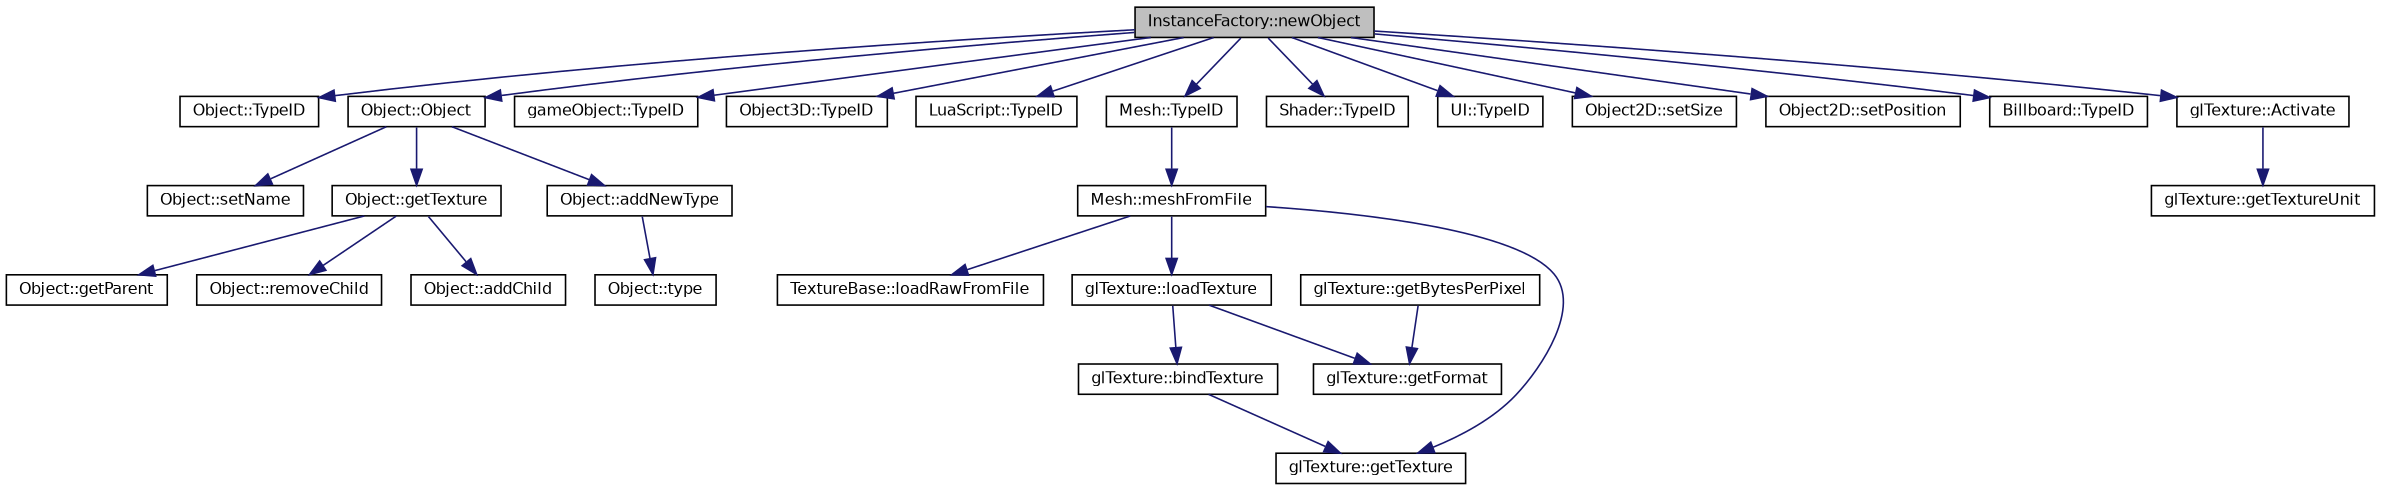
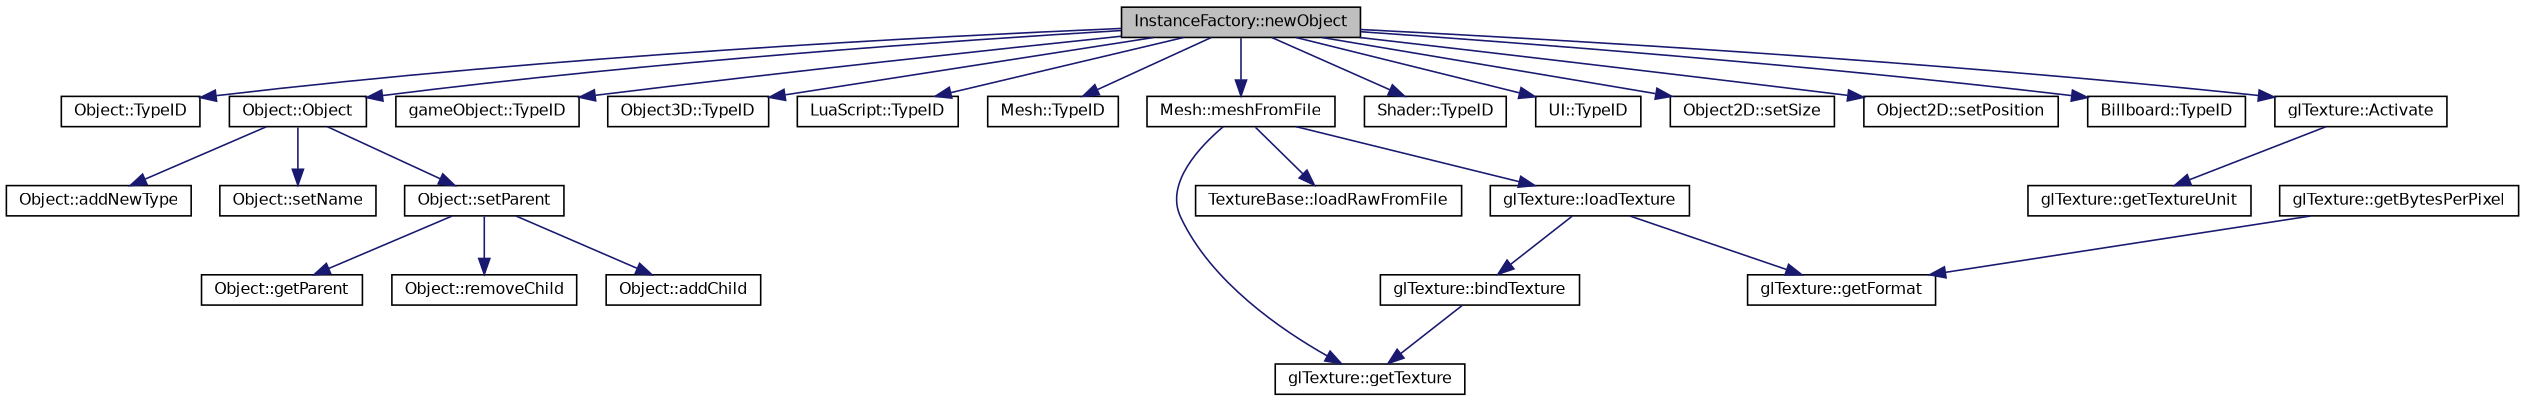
  digraph {
    rankdir=TB
    node [color=black fillcolor=white fontname=Helvetica fontsize=10 shape=record style=filled]
    edge [color=midnightblue fontname=Helvetica fontsize=10 labelfontname=Helvetica labelfontsize=10 style=solid]
    n1 [fillcolor=grey75 fontcolor=black height=0.2 label="InstanceFactory::newObject" width=0.4]
    n2 [height=0.2 label="Object::TypeID" width=0.4]
    n3 [height=0.2 label="Object::Object" width=0.4]
    n4 [height=0.2 label="gameObject::TypeID" width=0.4]
    n5 [height=0.2 label="Object3D::TypeID" width=0.4]
    n6 [height=0.2 label="LuaScript::TypeID" width=0.4]
    n7 [height=0.2 label="Mesh::TypeID" width=0.4]
    n8 [height=0.2 label="Mesh::meshFromFile" width=0.4]
    n9 [height=0.2 label="Shader::TypeID" width=0.4]
    n10 [height=0.2 label="UI::TypeID" width=0.4]
    n11 [height=0.2 label="Object2D::setSize" width=0.4]
    n12 [height=0.2 label="Object2D::setPosition" width=0.4]
    n13 [height=0.2 label="Billboard::TypeID" width=0.4]
    n14 [height=0.2 label="glTexture::Activate" width=0.4]
    n15 [height=0.2 label="Object::setName" width=0.4]
-   n16 [height=0.2 label="Object::getTexture" width=0.4]
+   n16 [height=0.2 label="Object::setParent" width=0.4]
    n17 [height=0.2 label="Object::addNewType" width=0.4]
    n18 [height=0.2 label="TextureBase::loadRawFromFile" width=0.4]
    n19 [height=0.2 label="glTexture::loadTexture" width=0.4]
    n20 [height=0.2 label="glTexture::getTexture" width=0.4]
    n21 [height=0.2 label="Object::getParent" width=0.4]
    n22 [height=0.2 label="Object::removeChild" width=0.4]
    n23 [height=0.2 label="Object::addChild" width=0.4]
-   n24 [height=0.2 label="Object::type" width=0.4]
    n25 [height=0.2 label="glTexture::getFormat" width=0.4]
    n26 [height=0.2 label="glTexture::bindTexture" width=0.4]
    n27 [height=0.2 label="glTexture::getTextureUnit" width=0.4]
    n28 [height=0.2 label="glTexture::getBytesPerPixel" width=0.4]
    n1 -> n2
    n1 -> n3
    n1 -> n4
    n1 -> n5
    n1 -> n6
    n1 -> n7
-   n7 -> n8
+   n1 -> n8
    n1 -> n9
    n1 -> n10
    n1 -> n11
    n1 -> n12
    n1 -> n13
    n1 -> n14
    n3 -> n15
    n3 -> n16
    n3 -> n17
    n8 -> n18
    n8 -> n19
    n8 -> n20
    n14 -> n27
    n16 -> n21
    n16 -> n22
    n16 -> n23
-   n17 -> n24
    n19 -> n25
    n19 -> n26
    n26 -> n20
    n28 -> n25
  }
